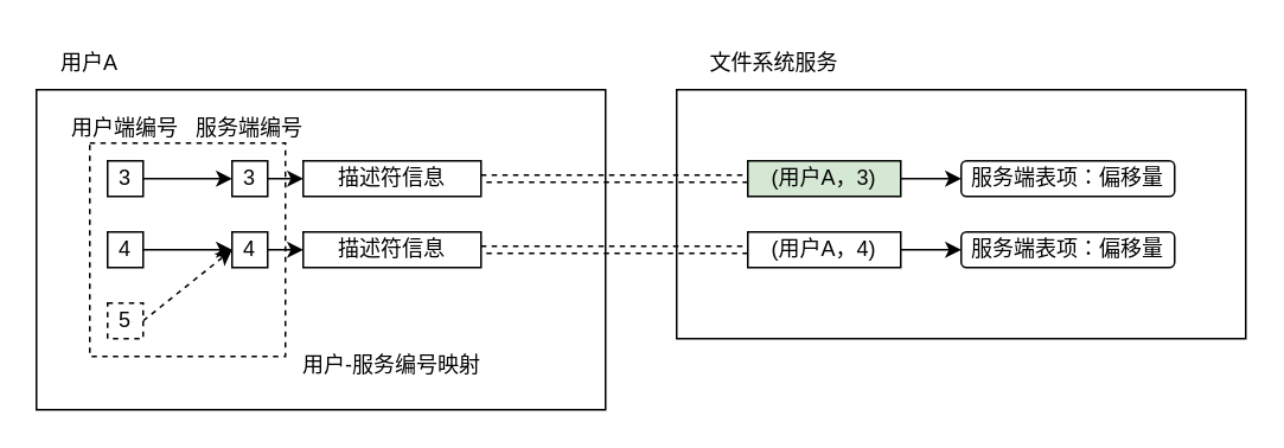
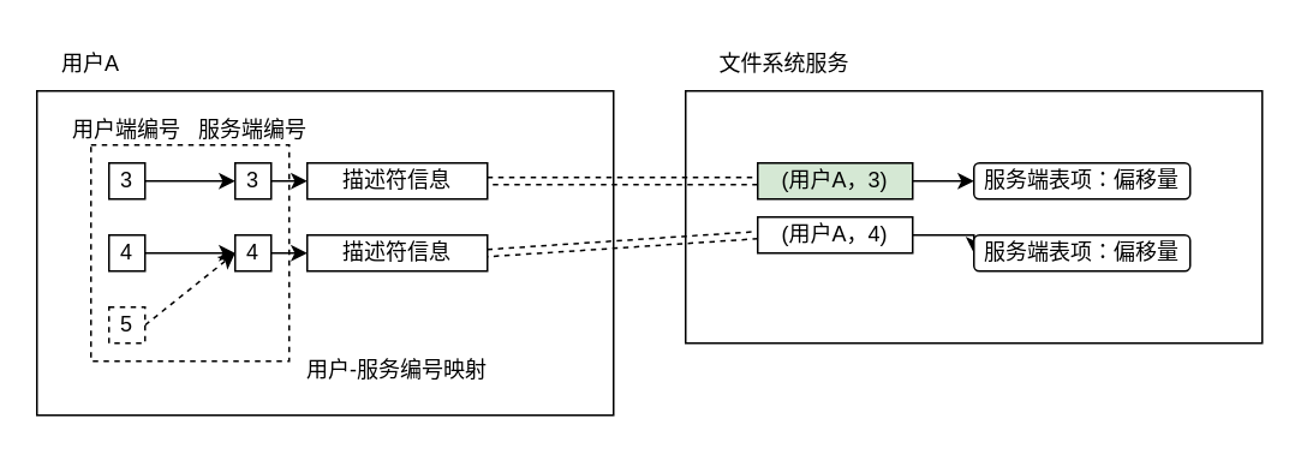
  <mxCell id="0" />
  <mxCell id="1" parent="0" />
  <mxCell id="2" value="" style="rounded=0;whiteSpace=wrap;html=1;" vertex="1" parent="1"><mxGeometry x="20" y="50" width="320" height="180" as="geometry" /></mxCell>
  <mxCell id="3" value="用户A" style="text;html=1;strokeColor=none;fillColor=none;align=center;verticalAlign=middle;whiteSpace=wrap;rounded=0;" vertex="1" parent="1"><mxGeometry x="20" y="20" width="60" height="30" as="geometry" /></mxCell>
  <mxCell id="4" value="文件系统服务" style="text;html=1;strokeColor=none;fillColor=none;align=center;verticalAlign=middle;whiteSpace=wrap;rounded=0;" vertex="1" parent="1"><mxGeometry x="390" y="20" width="90" height="30" as="geometry" /></mxCell>
  <mxCell id="5" value="" style="rounded=0;whiteSpace=wrap;html=1;" vertex="1" parent="1"><mxGeometry x="380" y="50" width="320" height="140" as="geometry" /></mxCell>
  <mxCell id="6" style="edgeStyle=orthogonalEdgeStyle;rounded=0;orthogonalLoop=1;jettySize=auto;html=1;exitX=1;exitY=0.5;exitDx=0;exitDy=0;entryX=0;entryY=0.5;entryDx=0;entryDy=0;" edge="1" parent="1" source="7" target="9"><mxGeometry relative="1" as="geometry" /></mxCell>
  <mxCell id="7" value="3" style="rounded=0;whiteSpace=wrap;html=1;" vertex="1" parent="1"><mxGeometry x="130" y="90" width="20" height="20" as="geometry" /></mxCell>
  <mxCell id="8" style="edgeStyle=none;rounded=0;orthogonalLoop=1;jettySize=auto;html=1;exitX=1;exitY=0.5;exitDx=0;exitDy=0;entryX=0;entryY=0.5;entryDx=0;entryDy=0;dashed=1;strokeColor=default;shape=link;" edge="1" parent="1" source="9" target="15"><mxGeometry relative="1" as="geometry" /></mxCell>
  <mxCell id="9" value="描述符信息" style="rounded=0;whiteSpace=wrap;html=1;" vertex="1" parent="1"><mxGeometry x="170" y="90" width="100" height="20" as="geometry" /></mxCell>
  <mxCell id="10" style="edgeStyle=orthogonalEdgeStyle;rounded=0;orthogonalLoop=1;jettySize=auto;html=1;exitX=1;exitY=0.5;exitDx=0;exitDy=0;entryX=0;entryY=0.5;entryDx=0;entryDy=0;" edge="1" parent="1" source="11" target="13"><mxGeometry relative="1" as="geometry" /></mxCell>
  <mxCell id="11" value="4" style="rounded=0;whiteSpace=wrap;html=1;" vertex="1" parent="1"><mxGeometry x="130" y="130" width="20" height="20" as="geometry" /></mxCell>
  <mxCell id="12" style="edgeStyle=none;rounded=0;orthogonalLoop=1;jettySize=auto;html=1;exitX=1;exitY=0.5;exitDx=0;exitDy=0;entryX=0;entryY=0.5;entryDx=0;entryDy=0;dashed=1;strokeColor=default;shape=link;" edge="1" parent="1" source="13" target="17"><mxGeometry relative="1" as="geometry" /></mxCell>
  <mxCell id="13" value="描述符信息" style="rounded=0;whiteSpace=wrap;html=1;" vertex="1" parent="1"><mxGeometry x="170" y="130" width="100" height="20" as="geometry" /></mxCell>
  <mxCell id="14" style="edgeStyle=orthogonalEdgeStyle;rounded=0;orthogonalLoop=1;jettySize=auto;html=1;exitX=1;exitY=0.5;exitDx=0;exitDy=0;entryX=0;entryY=0.5;entryDx=0;entryDy=0;" edge="1" parent="1" source="15" target="18"><mxGeometry relative="1" as="geometry" /></mxCell>
  <mxCell id="15" value="(用户A，3)" style="rounded=0;whiteSpace=wrap;html=1;fillColor=#d5e8d4;" vertex="1" parent="1"><mxGeometry x="420" y="90" width="86" height="20" as="geometry" /></mxCell>
  <mxCell id="16" style="edgeStyle=orthogonalEdgeStyle;rounded=0;orthogonalLoop=1;jettySize=auto;html=1;exitX=1;exitY=0.5;exitDx=0;exitDy=0;entryX=0;entryY=0.5;entryDx=0;entryDy=0;" edge="1" parent="1" source="17" target="19"><mxGeometry relative="1" as="geometry" /></mxCell>
- <mxCell id="17" value="(用户A，4)" style="rounded=0;whiteSpace=wrap;html=1;" vertex="1" parent="1"><mxGeometry x="420" y="130" width="86" height="20" as="geometry" /></mxCell>
+ <mxCell id="17" value="(用户A，4)" style="rounded=0;whiteSpace=wrap;html=1;" vertex="1" parent="1"><mxGeometry x="420" y="120" width="86" height="20" as="geometry" /></mxCell>
  <mxCell id="18" value="服务端表项：偏移量" style="rounded=1;whiteSpace=wrap;html=1;" vertex="1" parent="1"><mxGeometry x="540" y="90" width="120" height="20" as="geometry" /></mxCell>
  <mxCell id="19" value="服务端表项：偏移量" style="rounded=1;whiteSpace=wrap;html=1;" vertex="1" parent="1"><mxGeometry x="540" y="130" width="120" height="20" as="geometry" /></mxCell>
  <mxCell id="20" style="edgeStyle=orthogonalEdgeStyle;rounded=0;orthogonalLoop=1;jettySize=auto;html=1;exitX=1;exitY=0.5;exitDx=0;exitDy=0;entryX=0;entryY=0.5;entryDx=0;entryDy=0;" edge="1" parent="1" source="21" target="7"><mxGeometry relative="1" as="geometry"><mxPoint x="100" y="100" as="targetPoint" /></mxGeometry></mxCell>
  <mxCell id="21" value="3" style="rounded=0;whiteSpace=wrap;html=1;" vertex="1" parent="1"><mxGeometry x="60" y="90" width="20" height="20" as="geometry" /></mxCell>
  <mxCell id="22" style="edgeStyle=orthogonalEdgeStyle;rounded=0;orthogonalLoop=1;jettySize=auto;html=1;exitX=1;exitY=0.5;exitDx=0;exitDy=0;entryX=0;entryY=0.5;entryDx=0;entryDy=0;" edge="1" parent="1" source="23" target="11"><mxGeometry relative="1" as="geometry"><mxPoint x="100" y="140" as="targetPoint" /></mxGeometry></mxCell>
  <mxCell id="23" value="4" style="rounded=0;whiteSpace=wrap;html=1;" vertex="1" parent="1"><mxGeometry x="60" y="130" width="20" height="20" as="geometry" /></mxCell>
  <mxCell id="24" value="" style="rounded=0;whiteSpace=wrap;html=1;fillColor=none;dashed=1;" vertex="1" parent="1"><mxGeometry x="50" y="80" width="110" height="120" as="geometry" /></mxCell>
  <mxCell id="25" style="rounded=0;orthogonalLoop=1;jettySize=auto;html=1;exitX=1;exitY=0.5;exitDx=0;exitDy=0;entryX=0;entryY=0.5;entryDx=0;entryDy=0;dashed=1;" edge="1" parent="1" source="26" target="11"><mxGeometry relative="1" as="geometry" /></mxCell>
  <mxCell id="26" value="5" style="rounded=0;whiteSpace=wrap;html=1;dashed=1;" vertex="1" parent="1"><mxGeometry x="60" y="170" width="20" height="20" as="geometry" /></mxCell>
  <mxCell id="27" value="用户端编号" style="text;html=1;strokeColor=none;fillColor=none;align=center;verticalAlign=middle;whiteSpace=wrap;rounded=0;dashed=1;" vertex="1" parent="1"><mxGeometry x="35" y="57" width="70" height="30" as="geometry" /></mxCell>
  <mxCell id="28" value="服务端编号" style="text;html=1;strokeColor=none;fillColor=none;align=center;verticalAlign=middle;whiteSpace=wrap;rounded=0;dashed=1;" vertex="1" parent="1"><mxGeometry x="105" y="57" width="70" height="30" as="geometry" /></mxCell>
  <mxCell id="29" value="用户-服务编号映射" style="text;html=1;strokeColor=none;fillColor=none;align=center;verticalAlign=middle;whiteSpace=wrap;rounded=0;dashed=1;" vertex="1" parent="1"><mxGeometry x="165" y="190" width="110" height="30" as="geometry" /></mxCell>
